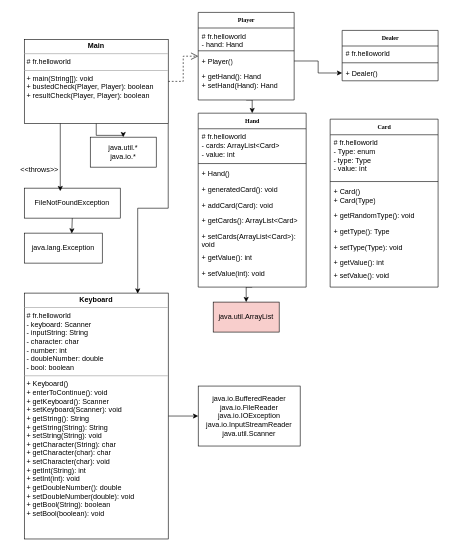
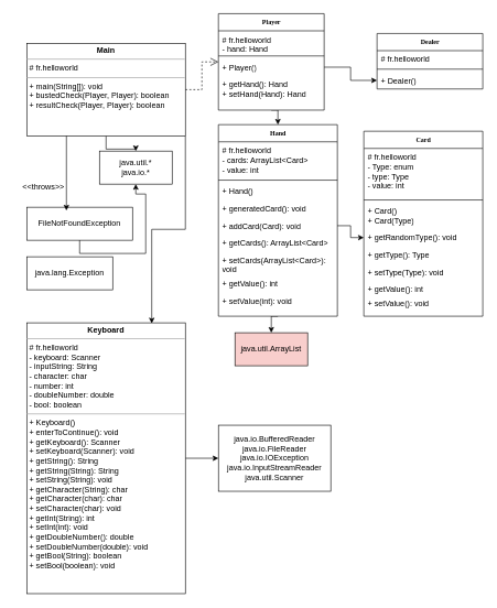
  <mxCell id="0" />
  <mxCell id="1" parent="0" />
  <mxCell id="2" style="edgeStyle=orthogonalEdgeStyle;rounded=0;orthogonalLoop=1;jettySize=auto;html=1;exitX=0.5;exitY=1;exitDx=0;exitDy=0;entryX=0.5;entryY=0;entryDx=0;entryDy=0;" edge="1" parent="1" source="3" target="9"><mxGeometry relative="1" as="geometry" /></mxCell>
  <mxCell id="3" value="&lt;b&gt;Player&lt;/b&gt;" style="swimlane;html=1;fontStyle=0;childLayout=stackLayout;horizontal=1;startSize=26;fillColor=none;horizontalStack=0;resizeParent=1;resizeLast=0;collapsible=1;marginBottom=0;swimlaneFillColor=#ffffff;rounded=0;shadow=0;comic=0;labelBackgroundColor=none;strokeWidth=1;fontFamily=Verdana;fontSize=10;align=center;" parent="1" vertex="1"><mxGeometry x="330" y="20" width="160" height="146" as="geometry" /></mxCell>
  <mxCell id="4" value="# fr.helloworld&lt;br&gt;- hand: Hand&amp;nbsp;" style="text;html=1;strokeColor=none;fillColor=none;align=left;verticalAlign=top;spacingLeft=4;spacingRight=4;whiteSpace=wrap;overflow=hidden;rotatable=0;points=[[0,0.5],[1,0.5]];portConstraint=eastwest;" parent="3" vertex="1"><mxGeometry y="26" width="160" height="34" as="geometry" /></mxCell>
  <mxCell id="5" value="" style="line;strokeWidth=1;fillColor=none;align=left;verticalAlign=middle;spacingTop=-1;spacingLeft=3;spacingRight=3;rotatable=0;labelPosition=right;points=[];portConstraint=eastwest;strokeColor=inherit;" vertex="1" parent="3"><mxGeometry y="60" width="160" height="8" as="geometry" /></mxCell>
  <mxCell id="6" value="+ Player()" style="text;html=1;strokeColor=none;fillColor=none;align=left;verticalAlign=top;spacingLeft=4;spacingRight=4;whiteSpace=wrap;overflow=hidden;rotatable=0;points=[[0,0.5],[1,0.5]];portConstraint=eastwest;" parent="3" vertex="1"><mxGeometry y="68" width="160" height="26" as="geometry" /></mxCell>
  <mxCell id="7" value="+ getHand(): Hand&lt;br&gt;+ setHand(Hand): Hand" style="text;html=1;strokeColor=none;fillColor=none;align=left;verticalAlign=top;spacingLeft=4;spacingRight=4;whiteSpace=wrap;overflow=hidden;rotatable=0;points=[[0,0.5],[1,0.5]];portConstraint=eastwest;" parent="3" vertex="1"><mxGeometry y="94" width="160" height="52" as="geometry" /></mxCell>
  <mxCell id="8" style="edgeStyle=orthogonalEdgeStyle;rounded=0;orthogonalLoop=1;jettySize=auto;html=1;exitX=0.5;exitY=1;exitDx=0;exitDy=0;entryX=0.5;entryY=0;entryDx=0;entryDy=0;" edge="1" parent="1" source="9" target="23"><mxGeometry relative="1" as="geometry" /></mxCell>
  <mxCell id="9" value="&lt;b&gt;Hand&lt;/b&gt;" style="swimlane;html=1;fontStyle=0;childLayout=stackLayout;horizontal=1;startSize=26;fillColor=none;horizontalStack=0;resizeParent=1;resizeLast=0;collapsible=1;marginBottom=0;swimlaneFillColor=#ffffff;rounded=0;shadow=0;comic=0;labelBackgroundColor=none;strokeWidth=1;fontFamily=Verdana;fontSize=10;align=center;" parent="1" vertex="1"><mxGeometry x="330" y="188" width="180" height="290" as="geometry" /></mxCell>
  <mxCell id="10" value="# fr.helloworld&lt;br&gt;- cards: ArrayList&amp;lt;Card&amp;gt;&lt;br&gt;- value: int" style="text;html=1;strokeColor=none;fillColor=none;align=left;verticalAlign=top;spacingLeft=4;spacingRight=4;whiteSpace=wrap;overflow=hidden;rotatable=0;points=[[0,0.5],[1,0.5]];portConstraint=eastwest;" parent="9" vertex="1"><mxGeometry y="26" width="180" height="54" as="geometry" /></mxCell>
  <mxCell id="11" value="" style="line;strokeWidth=1;fillColor=none;align=left;verticalAlign=middle;spacingTop=-1;spacingLeft=3;spacingRight=3;rotatable=0;labelPosition=right;points=[];portConstraint=eastwest;strokeColor=inherit;" vertex="1" parent="9"><mxGeometry y="80" width="180" height="8" as="geometry" /></mxCell>
  <mxCell id="12" value="+ Hand()" style="text;html=1;strokeColor=none;fillColor=none;align=left;verticalAlign=top;spacingLeft=4;spacingRight=4;whiteSpace=wrap;overflow=hidden;rotatable=0;points=[[0,0.5],[1,0.5]];portConstraint=eastwest;" parent="9" vertex="1"><mxGeometry y="88" width="180" height="26" as="geometry" /></mxCell>
  <mxCell id="13" value="+ generatedCard(): void" style="text;html=1;strokeColor=none;fillColor=none;align=left;verticalAlign=top;spacingLeft=4;spacingRight=4;whiteSpace=wrap;overflow=hidden;rotatable=0;points=[[0,0.5],[1,0.5]];portConstraint=eastwest;" parent="9" vertex="1"><mxGeometry y="114" width="180" height="26" as="geometry" /></mxCell>
  <mxCell id="14" value="+ addCard(Card): void" style="text;strokeColor=none;fillColor=none;align=left;verticalAlign=top;spacingLeft=4;spacingRight=4;overflow=hidden;rotatable=0;points=[[0,0.5],[1,0.5]];portConstraint=eastwest;whiteSpace=wrap;html=1;" vertex="1" parent="9"><mxGeometry y="140" width="180" height="26" as="geometry" /></mxCell>
  <mxCell id="15" value="+ getCards(): ArrayList&amp;lt;Card&amp;gt;" style="text;strokeColor=none;fillColor=none;align=left;verticalAlign=top;spacingLeft=4;spacingRight=4;overflow=hidden;rotatable=0;points=[[0,0.5],[1,0.5]];portConstraint=eastwest;whiteSpace=wrap;html=1;" vertex="1" parent="9"><mxGeometry y="166" width="180" height="26" as="geometry" /></mxCell>
  <mxCell id="16" value="+ setCards(ArrayList&amp;lt;Card&amp;gt;): void" style="text;strokeColor=none;fillColor=none;align=left;verticalAlign=top;spacingLeft=4;spacingRight=4;overflow=hidden;rotatable=0;points=[[0,0.5],[1,0.5]];portConstraint=eastwest;whiteSpace=wrap;html=1;" vertex="1" parent="9"><mxGeometry y="192" width="180" height="36" as="geometry" /></mxCell>
  <mxCell id="17" value="+ getValue(): int" style="text;strokeColor=none;fillColor=none;align=left;verticalAlign=top;spacingLeft=4;spacingRight=4;overflow=hidden;rotatable=0;points=[[0,0.5],[1,0.5]];portConstraint=eastwest;whiteSpace=wrap;html=1;" vertex="1" parent="9"><mxGeometry y="228" width="180" height="26" as="geometry" /></mxCell>
  <mxCell id="18" value="+ setValue(int): void" style="text;strokeColor=none;fillColor=none;align=left;verticalAlign=top;spacingLeft=4;spacingRight=4;overflow=hidden;rotatable=0;points=[[0,0.5],[1,0.5]];portConstraint=eastwest;whiteSpace=wrap;html=1;" vertex="1" parent="9"><mxGeometry y="254" width="180" height="26" as="geometry" /></mxCell>
  <mxCell id="19" style="edgeStyle=orthogonalEdgeStyle;rounded=0;html=1;labelBackgroundColor=none;startFill=0;endArrow=open;endFill=0;endSize=10;fontFamily=Verdana;fontSize=10;dashed=1;" parent="1" source="21" target="3" edge="1"><mxGeometry relative="1" as="geometry" /></mxCell>
  <mxCell id="20" style="edgeStyle=orthogonalEdgeStyle;rounded=0;orthogonalLoop=1;jettySize=auto;html=1;exitX=0.5;exitY=1;exitDx=0;exitDy=0;entryX=0.5;entryY=0;entryDx=0;entryDy=0;" edge="1" parent="1" source="21" target="22"><mxGeometry relative="1" as="geometry" /></mxCell>
  <mxCell id="21" value="&lt;p style=&quot;margin:0px;margin-top:4px;text-align:center;&quot;&gt;&lt;b&gt;Main&lt;/b&gt;&lt;/p&gt;&lt;hr size=&quot;1&quot;&gt;&lt;p style=&quot;margin:0px;margin-left:4px;&quot;&gt;# fr.helloworld&lt;/p&gt;&lt;hr size=&quot;1&quot;&gt;&lt;p style=&quot;margin:0px;margin-left:4px;&quot;&gt;+ main(String[]): void&lt;br&gt;+ bustedCheck(Player, Player): boolean&lt;/p&gt;&lt;p style=&quot;margin:0px;margin-left:4px;&quot;&gt;+ resultCheck(Player, Player): boolean&lt;br&gt;&lt;/p&gt;" style="verticalAlign=top;align=left;overflow=fill;fontSize=12;fontFamily=Helvetica;html=1;rounded=0;shadow=0;comic=0;labelBackgroundColor=none;strokeWidth=1" parent="1" vertex="1"><mxGeometry x="40" y="65" width="240" height="140" as="geometry" /></mxCell>
  <mxCell id="22" value="java.util.*&lt;br&gt;java.io.*" style="html=1;whiteSpace=wrap;" vertex="1" parent="1"><mxGeometry x="150" y="228" width="110" height="50" as="geometry" /></mxCell>
  <mxCell id="23" value="java.util.ArrayList" style="html=1;whiteSpace=wrap;fillColor=#f8cecc;" vertex="1" parent="1"><mxGeometry x="355" y="503" width="110" height="50" as="geometry" /></mxCell>
  <mxCell id="24" value="&lt;b&gt;Card&lt;/b&gt;" style="swimlane;html=1;fontStyle=0;childLayout=stackLayout;horizontal=1;startSize=26;fillColor=none;horizontalStack=0;resizeParent=1;resizeLast=0;collapsible=1;marginBottom=0;swimlaneFillColor=#ffffff;rounded=0;shadow=0;comic=0;labelBackgroundColor=none;strokeWidth=1;fontFamily=Verdana;fontSize=10;align=center;" vertex="1" parent="1"><mxGeometry x="550" y="198" width="180" height="280" as="geometry" /></mxCell>
  <mxCell id="25" value="# fr.helloworld&lt;br&gt;- Type: enum&lt;br&gt;- type: Type&lt;br&gt;- value: int" style="text;html=1;strokeColor=none;fillColor=none;align=left;verticalAlign=top;spacingLeft=4;spacingRight=4;whiteSpace=wrap;overflow=hidden;rotatable=0;points=[[0,0.5],[1,0.5]];portConstraint=eastwest;" vertex="1" parent="24"><mxGeometry y="26" width="180" height="74" as="geometry" /></mxCell>
  <mxCell id="26" value="" style="line;strokeWidth=1;fillColor=none;align=left;verticalAlign=middle;spacingTop=-1;spacingLeft=3;spacingRight=3;rotatable=0;labelPosition=right;points=[];portConstraint=eastwest;strokeColor=inherit;" vertex="1" parent="24"><mxGeometry y="100" width="180" height="8" as="geometry" /></mxCell>
  <mxCell id="27" value="+ Card()&lt;br&gt;+ Card(Type)" style="text;html=1;strokeColor=none;fillColor=none;align=left;verticalAlign=top;spacingLeft=4;spacingRight=4;whiteSpace=wrap;overflow=hidden;rotatable=0;points=[[0,0.5],[1,0.5]];portConstraint=eastwest;" vertex="1" parent="24"><mxGeometry y="108" width="180" height="40" as="geometry" /></mxCell>
  <mxCell id="28" value="+ getRandomType(): void" style="text;html=1;strokeColor=none;fillColor=none;align=left;verticalAlign=top;spacingLeft=4;spacingRight=4;whiteSpace=wrap;overflow=hidden;rotatable=0;points=[[0,0.5],[1,0.5]];portConstraint=eastwest;" vertex="1" parent="24"><mxGeometry y="148" width="180" height="26" as="geometry" /></mxCell>
  <mxCell id="29" value="+ getType(): Type" style="text;strokeColor=none;fillColor=none;align=left;verticalAlign=top;spacingLeft=4;spacingRight=4;overflow=hidden;rotatable=0;points=[[0,0.5],[1,0.5]];portConstraint=eastwest;whiteSpace=wrap;html=1;" vertex="1" parent="24"><mxGeometry y="174" width="180" height="26" as="geometry" /></mxCell>
  <mxCell id="30" value="+ setType(Type): void" style="text;strokeColor=none;fillColor=none;align=left;verticalAlign=top;spacingLeft=4;spacingRight=4;overflow=hidden;rotatable=0;points=[[0,0.5],[1,0.5]];portConstraint=eastwest;whiteSpace=wrap;html=1;" vertex="1" parent="24"><mxGeometry y="200" width="180" height="26" as="geometry" /></mxCell>
  <mxCell id="31" value="+ getValue(): int" style="text;strokeColor=none;fillColor=none;align=left;verticalAlign=top;spacingLeft=4;spacingRight=4;overflow=hidden;rotatable=0;points=[[0,0.5],[1,0.5]];portConstraint=eastwest;whiteSpace=wrap;html=1;" vertex="1" parent="24"><mxGeometry y="226" width="180" height="22" as="geometry" /></mxCell>
  <mxCell id="32" value="+ setValue(): void" style="text;strokeColor=none;fillColor=none;align=left;verticalAlign=top;spacingLeft=4;spacingRight=4;overflow=hidden;rotatable=0;points=[[0,0.5],[1,0.5]];portConstraint=eastwest;whiteSpace=wrap;html=1;" vertex="1" parent="24"><mxGeometry y="248" width="180" height="26" as="geometry" /></mxCell>
  <mxCell id="33" value="&lt;b&gt;Dealer&lt;/b&gt;" style="swimlane;html=1;fontStyle=0;childLayout=stackLayout;horizontal=1;startSize=26;fillColor=none;horizontalStack=0;resizeParent=1;resizeLast=0;collapsible=1;marginBottom=0;swimlaneFillColor=#ffffff;rounded=0;shadow=0;comic=0;labelBackgroundColor=none;strokeWidth=1;fontFamily=Verdana;fontSize=10;align=center;" vertex="1" parent="1"><mxGeometry x="570" y="50" width="160" height="84" as="geometry" /></mxCell>
  <mxCell id="34" value="# fr.helloworld&amp;nbsp;" style="text;html=1;strokeColor=none;fillColor=none;align=left;verticalAlign=top;spacingLeft=4;spacingRight=4;whiteSpace=wrap;overflow=hidden;rotatable=0;points=[[0,0.5],[1,0.5]];portConstraint=eastwest;" vertex="1" parent="33"><mxGeometry y="26" width="160" height="24" as="geometry" /></mxCell>
  <mxCell id="35" value="" style="line;strokeWidth=1;fillColor=none;align=left;verticalAlign=middle;spacingTop=-1;spacingLeft=3;spacingRight=3;rotatable=0;labelPosition=right;points=[];portConstraint=eastwest;strokeColor=inherit;" vertex="1" parent="33"><mxGeometry y="50" width="160" height="8" as="geometry" /></mxCell>
  <mxCell id="36" value="+ Dealer()" style="text;html=1;strokeColor=none;fillColor=none;align=left;verticalAlign=top;spacingLeft=4;spacingRight=4;whiteSpace=wrap;overflow=hidden;rotatable=0;points=[[0,0.5],[1,0.5]];portConstraint=eastwest;" vertex="1" parent="33"><mxGeometry y="58" width="160" height="26" as="geometry" /></mxCell>
  <mxCell id="37" style="edgeStyle=orthogonalEdgeStyle;rounded=0;orthogonalLoop=1;jettySize=auto;html=1;exitX=1;exitY=0.5;exitDx=0;exitDy=0;entryX=0;entryY=0.5;entryDx=0;entryDy=0;" edge="1" parent="1" source="6" target="36"><mxGeometry relative="1" as="geometry" /></mxCell>
+ <mxCell id="38" style="edgeStyle=orthogonalEdgeStyle;rounded=0;orthogonalLoop=1;jettySize=auto;html=1;exitX=1;exitY=0.5;exitDx=0;exitDy=0;entryX=0;entryY=0.5;entryDx=0;entryDy=0;" edge="1" parent="1" source="14" target="28"><mxGeometry relative="1" as="geometry" /></mxCell>
  <mxCell id="39" value="FileNotFoundException" style="html=1;whiteSpace=wrap;" vertex="1" parent="1"><mxGeometry x="40" y="313" width="160" height="50" as="geometry" /></mxCell>
  <mxCell id="40" style="edgeStyle=orthogonalEdgeStyle;rounded=0;orthogonalLoop=1;jettySize=auto;html=1;exitX=0.25;exitY=1;exitDx=0;exitDy=0;entryX=0.375;entryY=0.1;entryDx=0;entryDy=0;entryPerimeter=0;" edge="1" parent="1" source="21" target="39"><mxGeometry relative="1" as="geometry" /></mxCell>
  <mxCell id="41" value="&amp;lt;&amp;lt;throws&amp;gt;&amp;gt;" style="text;html=1;align=center;verticalAlign=middle;resizable=0;points=[];autosize=1;strokeColor=none;fillColor=none;" vertex="1" parent="1"><mxGeometry x="20" y="268" width="90" height="30" as="geometry" /></mxCell>
  <mxCell id="42" value="java.lang.Exception" style="html=1;whiteSpace=wrap;" vertex="1" parent="1"><mxGeometry x="40" y="388" width="130" height="50" as="geometry" /></mxCell>
- <mxCell id="43" style="edgeStyle=orthogonalEdgeStyle;rounded=0;orthogonalLoop=1;jettySize=auto;html=1;exitX=0.5;exitY=1;exitDx=0;exitDy=0;entryX=0.609;entryY=0.013;entryDx=0;entryDy=0;entryPerimeter=0;" edge="1" parent="1" source="39" target="42"><mxGeometry relative="1" as="geometry" /></mxCell>
+ <mxCell id="43" style="edgeStyle=orthogonalEdgeStyle;rounded=0;orthogonalLoop=1;jettySize=auto;html=1;exitX=0.5;exitY=1;exitDx=0;exitDy=0;" edge="1" parent="1" source="39" target="22"><mxGeometry relative="1" as="geometry" /></mxCell>
  <mxCell id="44" style="edgeStyle=orthogonalEdgeStyle;rounded=0;orthogonalLoop=1;jettySize=auto;html=1;exitX=1;exitY=0.5;exitDx=0;exitDy=0;entryX=0;entryY=0.5;entryDx=0;entryDy=0;" edge="1" parent="1" source="45" target="46"><mxGeometry relative="1" as="geometry" /></mxCell>
  <mxCell id="45" value="&lt;p style=&quot;margin:0px;margin-top:4px;text-align:center;&quot;&gt;&lt;b&gt;Keyboard&lt;/b&gt;&lt;/p&gt;&lt;hr size=&quot;1&quot;&gt;&lt;p style=&quot;margin:0px;margin-left:4px;&quot;&gt;# fr.helloworld&lt;/p&gt;&lt;p style=&quot;margin:0px;margin-left:4px;&quot;&gt;- keyboard: Scanner&lt;/p&gt;&lt;p style=&quot;margin:0px;margin-left:4px;&quot;&gt;- inputString: String&lt;/p&gt;&lt;p style=&quot;margin:0px;margin-left:4px;&quot;&gt;- character: char&lt;/p&gt;&lt;p style=&quot;margin:0px;margin-left:4px;&quot;&gt;- number: int&lt;/p&gt;&lt;p style=&quot;margin:0px;margin-left:4px;&quot;&gt;- doubleNumber: double&lt;/p&gt;&lt;p style=&quot;margin:0px;margin-left:4px;&quot;&gt;- bool: boolean&lt;/p&gt;&lt;hr size=&quot;1&quot;&gt;&lt;p style=&quot;margin:0px;margin-left:4px;&quot;&gt;+ Keyboard()&lt;br&gt;+ enterToContinue(): void&lt;/p&gt;&lt;p style=&quot;margin:0px;margin-left:4px;&quot;&gt;+ getKeyboard(): Scanner&lt;br&gt;&lt;/p&gt;&lt;p style=&quot;margin:0px;margin-left:4px;&quot;&gt;+ setKeyboard(Scanner): void&lt;/p&gt;&lt;p style=&quot;margin:0px;margin-left:4px;&quot;&gt;+ getString(): String&lt;/p&gt;&lt;p style=&quot;margin:0px;margin-left:4px;&quot;&gt;+ getString(String): String&lt;/p&gt;&lt;p style=&quot;margin:0px;margin-left:4px;&quot;&gt;+ setString(String): void&lt;/p&gt;&lt;p style=&quot;margin:0px;margin-left:4px;&quot;&gt;+ getCharacter(String): char&lt;/p&gt;&lt;p style=&quot;margin:0px;margin-left:4px;&quot;&gt;+ getCharacter(char): char&lt;/p&gt;&lt;p style=&quot;margin:0px;margin-left:4px;&quot;&gt;+ setCharacter(char): void&lt;/p&gt;&lt;p style=&quot;margin:0px;margin-left:4px;&quot;&gt;+ getInt(String): int&lt;/p&gt;&lt;p style=&quot;margin:0px;margin-left:4px;&quot;&gt;+ setInt(int): void&lt;/p&gt;&lt;p style=&quot;margin:0px;margin-left:4px;&quot;&gt;+ getDoubleNumber(): double&lt;/p&gt;&lt;p style=&quot;margin:0px;margin-left:4px;&quot;&gt;+ setDoubleNumber(double): void&lt;/p&gt;&lt;p style=&quot;margin:0px;margin-left:4px;&quot;&gt;+ getBool(String): boolean&lt;/p&gt;&lt;p style=&quot;margin:0px;margin-left:4px;&quot;&gt;+ setBool(boolean): void&lt;/p&gt;" style="verticalAlign=top;align=left;overflow=fill;fontSize=12;fontFamily=Helvetica;html=1;rounded=0;shadow=0;comic=0;labelBackgroundColor=none;strokeWidth=1" vertex="1" parent="1"><mxGeometry x="40" y="488" width="240" height="410" as="geometry" /></mxCell>
  <mxCell id="46" value="java.io.BufferedReader&lt;br&gt;java.io.FileReader&lt;br&gt;java.io.IOException&lt;br&gt;java.io.InputStreamReader&lt;br&gt;java.util.Scanner" style="html=1;whiteSpace=wrap;" vertex="1" parent="1"><mxGeometry x="330" y="643" width="170" height="100" as="geometry" /></mxCell>
  <mxCell id="47" style="edgeStyle=orthogonalEdgeStyle;rounded=0;orthogonalLoop=1;jettySize=auto;html=1;exitX=1;exitY=1;exitDx=0;exitDy=0;entryX=0.788;entryY=0.002;entryDx=0;entryDy=0;entryPerimeter=0;" edge="1" parent="1" source="21" target="45"><mxGeometry relative="1" as="geometry" /></mxCell>
